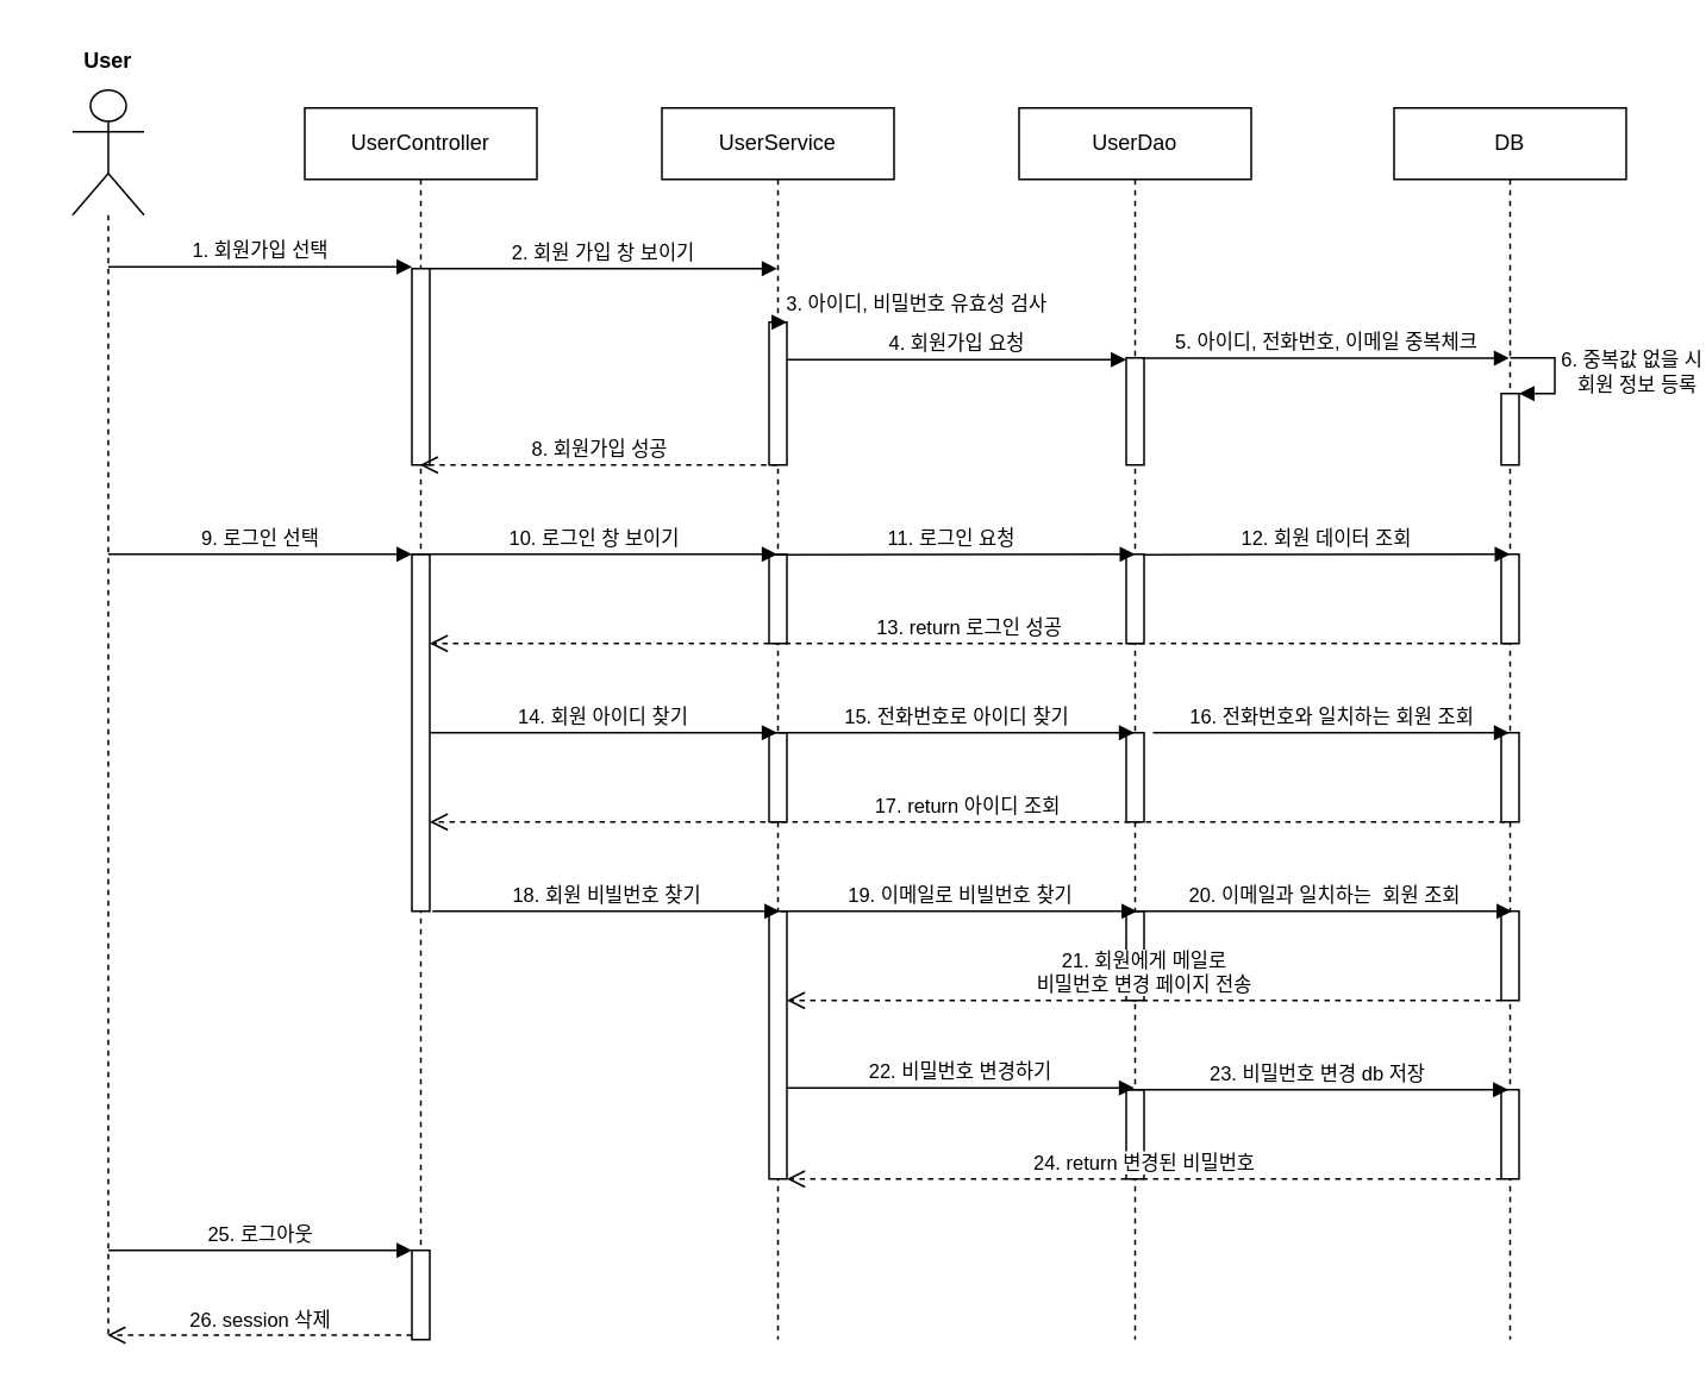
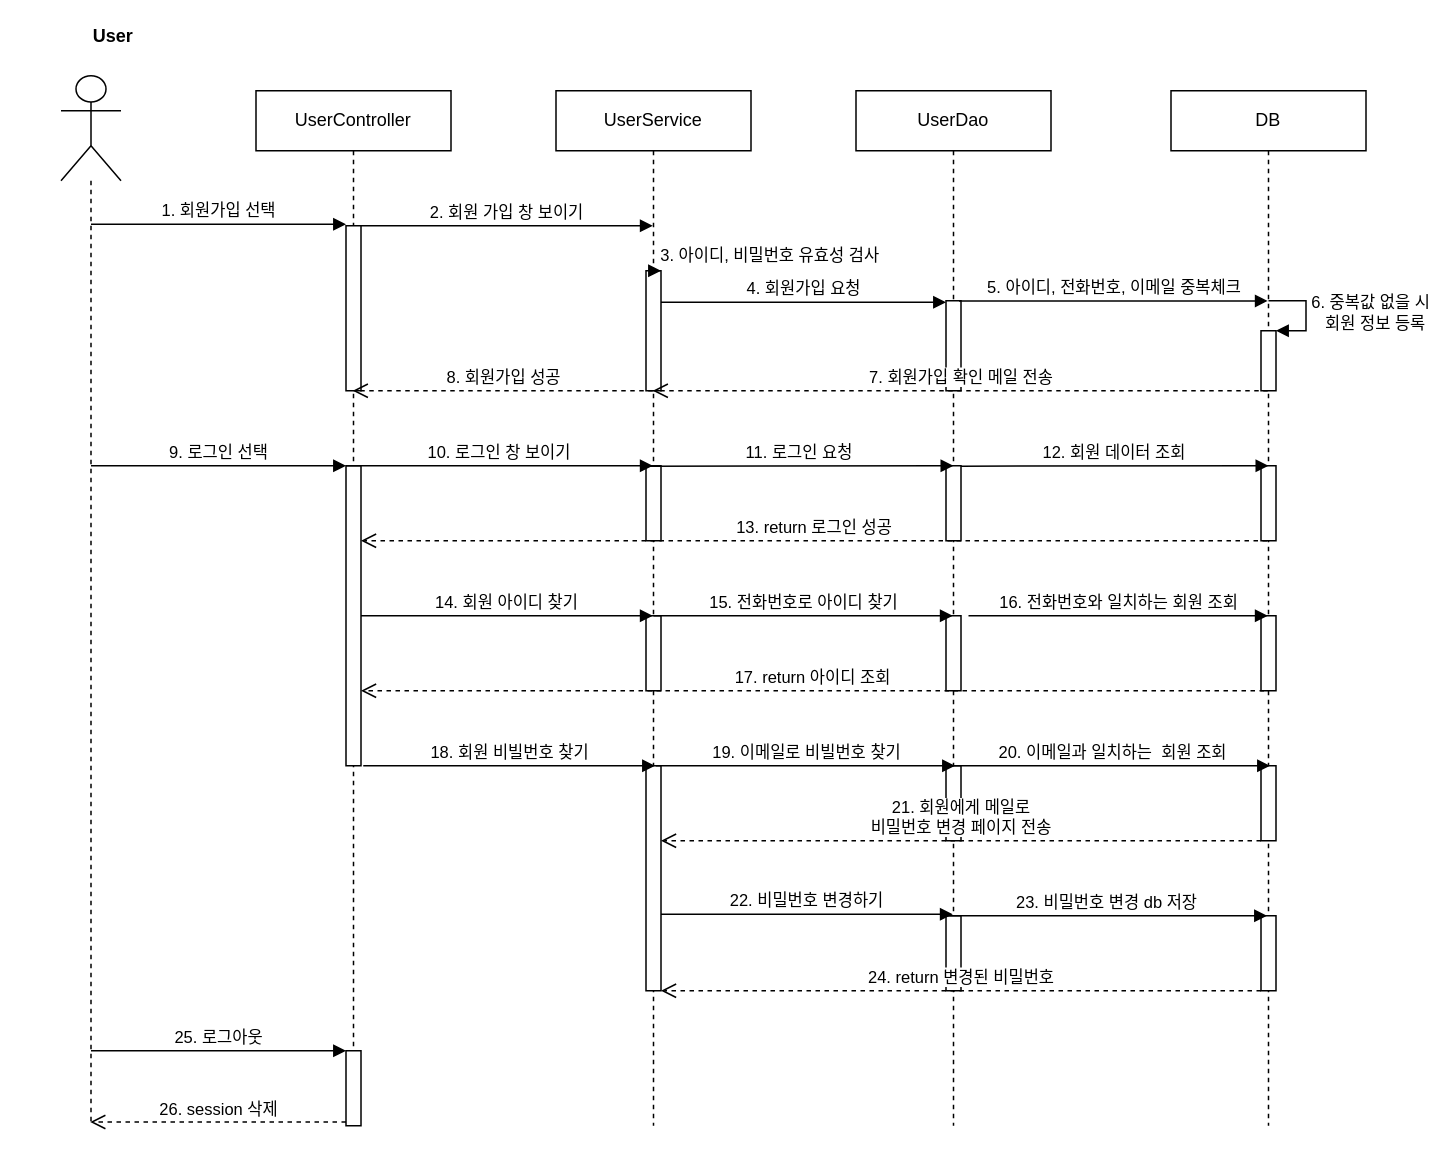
  <mxCell id="0" />
  <mxCell id="1" parent="0" />
  <mxCell id="2" value="" style="shape=umlLifeline;participant=umlActor;perimeter=lifelinePerimeter;whiteSpace=wrap;html=1;container=1;collapsible=0;recursiveResize=0;verticalAlign=top;spacingTop=36;labelBackgroundColor=#ffffff;outlineConnect=0;size=70;" parent="1" vertex="1"><mxGeometry x="40" y="50" width="40" height="700" as="geometry" /></mxCell>
  <mxCell id="3" value="1. 회원가입 선택" style="html=1;verticalAlign=bottom;endArrow=block;" parent="2" edge="1"><mxGeometry width="80" relative="1" as="geometry"><mxPoint x="20" y="99" as="sourcePoint" /><mxPoint x="190" y="99" as="targetPoint" /></mxGeometry></mxCell>
  <mxCell id="4" value="UserController" style="shape=umlLifeline;perimeter=lifelinePerimeter;whiteSpace=wrap;html=1;container=1;collapsible=0;recursiveResize=0;outlineConnect=0;" parent="1" vertex="1"><mxGeometry x="170" y="60" width="130" height="690" as="geometry" /></mxCell>
  <mxCell id="5" value="" style="html=1;points=[];perimeter=orthogonalPerimeter;" parent="4" vertex="1"><mxGeometry x="60" y="90" width="10" height="110" as="geometry" /></mxCell>
  <mxCell id="6" value="" style="html=1;points=[];perimeter=orthogonalPerimeter;" parent="4" vertex="1"><mxGeometry x="60" y="250" width="10" height="200" as="geometry" /></mxCell>
  <mxCell id="7" value="UserService" style="shape=umlLifeline;perimeter=lifelinePerimeter;whiteSpace=wrap;html=1;container=1;collapsible=0;recursiveResize=0;outlineConnect=0;" parent="1" vertex="1"><mxGeometry x="370" y="60" width="130" height="690" as="geometry" /></mxCell>
  <mxCell id="8" value="" style="html=1;points=[];perimeter=orthogonalPerimeter;" parent="7" vertex="1"><mxGeometry x="60" y="250" width="10" height="50" as="geometry" /></mxCell>
  <mxCell id="9" value="" style="html=1;points=[];perimeter=orthogonalPerimeter;" parent="7" vertex="1"><mxGeometry x="60" y="350" width="10" height="50" as="geometry" /></mxCell>
  <mxCell id="10" value="" style="html=1;points=[];perimeter=orthogonalPerimeter;" parent="7" vertex="1"><mxGeometry x="60" y="450" width="10" height="150" as="geometry" /></mxCell>
  <mxCell id="11" value="" style="html=1;points=[];perimeter=orthogonalPerimeter;" vertex="1" parent="7"><mxGeometry x="60" y="120" width="10" height="80" as="geometry" /></mxCell>
  <mxCell id="12" value="3. 아이디, 비밀번호 유효성 검사" style="edgeStyle=orthogonalEdgeStyle;html=1;align=left;spacingLeft=2;endArrow=block;rounded=0;entryX=1;entryY=0;" edge="1" target="11" parent="7" source="7"><mxGeometry x="-0.679" y="10" relative="1" as="geometry"><mxPoint x="105" y="120" as="sourcePoint" /><Array as="points"><mxPoint x="130" y="90" /><mxPoint x="130" y="120" /></Array><mxPoint as="offset" /></mxGeometry></mxCell>
  <mxCell id="13" value="UserDao" style="shape=umlLifeline;perimeter=lifelinePerimeter;whiteSpace=wrap;html=1;container=1;collapsible=0;recursiveResize=0;outlineConnect=0;" parent="1" vertex="1"><mxGeometry x="570" y="60" width="130" height="690" as="geometry" /></mxCell>
  <mxCell id="14" value="" style="html=1;points=[];perimeter=orthogonalPerimeter;" parent="13" vertex="1"><mxGeometry x="60" y="140" width="10" height="60" as="geometry" /></mxCell>
  <mxCell id="15" value="" style="html=1;points=[];perimeter=orthogonalPerimeter;" parent="13" vertex="1"><mxGeometry x="60" y="250" width="10" height="50" as="geometry" /></mxCell>
  <mxCell id="16" value="" style="html=1;points=[];perimeter=orthogonalPerimeter;" parent="13" vertex="1"><mxGeometry x="60" y="350" width="10" height="50" as="geometry" /></mxCell>
  <mxCell id="17" value="" style="html=1;points=[];perimeter=orthogonalPerimeter;" parent="13" vertex="1"><mxGeometry x="60" y="450" width="10" height="50" as="geometry" /></mxCell>
  <mxCell id="18" value="" style="html=1;points=[];perimeter=orthogonalPerimeter;" parent="13" vertex="1"><mxGeometry x="60" y="550" width="10" height="50" as="geometry" /></mxCell>
  <mxCell id="19" value="DB" style="shape=umlLifeline;perimeter=lifelinePerimeter;whiteSpace=wrap;html=1;container=1;collapsible=0;recursiveResize=0;outlineConnect=0;" parent="1" vertex="1"><mxGeometry x="780" y="60" width="130" height="690" as="geometry" /></mxCell>
  <mxCell id="20" value="" style="html=1;points=[];perimeter=orthogonalPerimeter;" parent="19" vertex="1"><mxGeometry x="60" y="250" width="10" height="50" as="geometry" /></mxCell>
  <mxCell id="21" value="" style="html=1;points=[];perimeter=orthogonalPerimeter;" parent="19" vertex="1"><mxGeometry x="60" y="450" width="10" height="50" as="geometry" /></mxCell>
  <mxCell id="22" value="" style="html=1;points=[];perimeter=orthogonalPerimeter;" parent="19" vertex="1"><mxGeometry x="60" y="550" width="10" height="50" as="geometry" /></mxCell>
  <mxCell id="23" value="" style="html=1;points=[];perimeter=orthogonalPerimeter;" vertex="1" parent="19"><mxGeometry x="60" y="160" width="10" height="40" as="geometry" /></mxCell>
  <mxCell id="24" value="6. 중복값 없을 시 &lt;br&gt;&amp;nbsp; &amp;nbsp;회원 정보 등록" style="edgeStyle=orthogonalEdgeStyle;html=1;align=left;spacingLeft=2;endArrow=block;rounded=0;entryX=1;entryY=0;" edge="1" target="23" parent="19"><mxGeometry relative="1" as="geometry"><mxPoint x="65" y="140" as="sourcePoint" /><Array as="points"><mxPoint x="90" y="140" /></Array></mxGeometry></mxCell>
  <mxCell id="25" value="2. 회원 가입 창 보이기" style="html=1;verticalAlign=bottom;endArrow=block;" parent="1" target="7" edge="1"><mxGeometry width="80" relative="1" as="geometry"><mxPoint x="240" y="150" as="sourcePoint" /><mxPoint x="320" y="150" as="targetPoint" /></mxGeometry></mxCell>
  <mxCell id="26" value="4. 회원가입 요청" style="html=1;verticalAlign=bottom;endArrow=block;" parent="1" target="14" edge="1"><mxGeometry width="80" relative="1" as="geometry"><mxPoint x="440" y="201" as="sourcePoint" /><mxPoint x="630" y="150" as="targetPoint" /></mxGeometry></mxCell>
  <mxCell id="27" value="5. 아이디, 전화번호, 이메일 중복체크" style="html=1;verticalAlign=bottom;endArrow=block;exitX=0.871;exitY=0.002;exitDx=0;exitDy=0;exitPerimeter=0;" parent="1" target="19" edge="1" source="14"><mxGeometry width="80" relative="1" as="geometry"><mxPoint x="630" y="150" as="sourcePoint" /><mxPoint x="710" y="150" as="targetPoint" /></mxGeometry></mxCell>
+ <mxCell id="28" value="7. 회원가입 확인 메일 전송" style="html=1;verticalAlign=bottom;endArrow=open;dashed=1;endSize=8;" parent="1" source="19" target="7" edge="1"><mxGeometry relative="1" as="geometry"><mxPoint x="760" y="200" as="sourcePoint" /><mxPoint x="630" y="200" as="targetPoint" /><Array as="points"><mxPoint x="750" y="260" /></Array></mxGeometry></mxCell>
  <mxCell id="29" value="10. 로그인 창 보이기" style="html=1;verticalAlign=bottom;endArrow=block;" parent="1" edge="1"><mxGeometry width="80" relative="1" as="geometry"><mxPoint x="230" y="310" as="sourcePoint" /><mxPoint x="434.5" y="310" as="targetPoint" /></mxGeometry></mxCell>
  <mxCell id="30" value="11. 로그인 요청" style="html=1;verticalAlign=bottom;endArrow=block;entryX=0.538;entryY=0.13;entryDx=0;entryDy=0;entryPerimeter=0;" parent="1" edge="1"><mxGeometry width="80" relative="1" as="geometry"><mxPoint x="430" y="310.3" as="sourcePoint" /><mxPoint x="634.94" y="310" as="targetPoint" /></mxGeometry></mxCell>
  <mxCell id="31" value="12. 회원 데이터 조회" style="html=1;verticalAlign=bottom;endArrow=block;entryX=0.538;entryY=0.13;entryDx=0;entryDy=0;entryPerimeter=0;" parent="1" edge="1"><mxGeometry width="80" relative="1" as="geometry"><mxPoint x="640" y="310.3" as="sourcePoint" /><mxPoint x="844.94" y="310" as="targetPoint" /></mxGeometry></mxCell>
  <mxCell id="32" value="13. return 로그인 성공" style="html=1;verticalAlign=bottom;endArrow=open;dashed=1;endSize=8;" parent="1" edge="1"><mxGeometry relative="1" as="geometry"><mxPoint x="844" y="360" as="sourcePoint" /><mxPoint x="240" y="360" as="targetPoint" /></mxGeometry></mxCell>
  <mxCell id="33" value="14. 회원 아이디 찾기" style="html=1;verticalAlign=bottom;endArrow=block;" parent="1" edge="1"><mxGeometry width="80" relative="1" as="geometry"><mxPoint x="240" y="410" as="sourcePoint" /><mxPoint x="434.5" y="410" as="targetPoint" /></mxGeometry></mxCell>
  <mxCell id="34" value="15. 전화번호로 아이디 찾기" style="html=1;verticalAlign=bottom;endArrow=block;" parent="1" edge="1"><mxGeometry width="80" relative="1" as="geometry"><mxPoint x="435" y="410" as="sourcePoint" /><mxPoint x="634.5" y="410" as="targetPoint" /></mxGeometry></mxCell>
  <mxCell id="35" value="" style="html=1;points=[];perimeter=orthogonalPerimeter;" parent="1" vertex="1"><mxGeometry x="840" y="410" width="10" height="50" as="geometry" /></mxCell>
  <mxCell id="36" value="16. 전화번호와 일치하는 회원 조회" style="html=1;verticalAlign=bottom;endArrow=block;" parent="1" edge="1"><mxGeometry width="80" relative="1" as="geometry"><mxPoint x="645" y="410" as="sourcePoint" /><mxPoint x="844.5" y="410" as="targetPoint" /></mxGeometry></mxCell>
  <mxCell id="37" value="17. return 아이디 조회" style="html=1;verticalAlign=bottom;endArrow=open;dashed=1;endSize=8;exitX=0.2;exitY=1;exitDx=0;exitDy=0;exitPerimeter=0;" parent="1" source="35" edge="1"><mxGeometry relative="1" as="geometry"><mxPoint x="830" y="460" as="sourcePoint" /><mxPoint x="240" y="460" as="targetPoint" /></mxGeometry></mxCell>
  <mxCell id="38" value="18. 회원 비빌번호 찾기" style="html=1;verticalAlign=bottom;endArrow=block;" parent="1" edge="1"><mxGeometry width="80" relative="1" as="geometry"><mxPoint x="241.5" y="510" as="sourcePoint" /><mxPoint x="436" y="510" as="targetPoint" /></mxGeometry></mxCell>
  <mxCell id="39" value="19. 이메일로 비빌번호 찾기" style="html=1;verticalAlign=bottom;endArrow=block;" parent="1" edge="1"><mxGeometry width="80" relative="1" as="geometry"><mxPoint x="436.5" y="510" as="sourcePoint" /><mxPoint x="636" y="510" as="targetPoint" /></mxGeometry></mxCell>
  <mxCell id="40" value="20. 이메일과 일치하는&amp;nbsp; 회원 조회" style="html=1;verticalAlign=bottom;endArrow=block;" parent="1" edge="1"><mxGeometry width="80" relative="1" as="geometry"><mxPoint x="634.5" y="510" as="sourcePoint" /><mxPoint x="846" y="510" as="targetPoint" /></mxGeometry></mxCell>
  <mxCell id="41" value="21. 회원에게 메일로 &lt;br&gt;비밀번호 변경 페이지 전송" style="html=1;verticalAlign=bottom;endArrow=open;dashed=1;endSize=8;exitX=0.2;exitY=1;exitDx=0;exitDy=0;exitPerimeter=0;" parent="1" edge="1"><mxGeometry relative="1" as="geometry"><mxPoint x="840" y="560" as="sourcePoint" /><mxPoint x="440" y="560" as="targetPoint" /></mxGeometry></mxCell>
  <mxCell id="42" value="22. 비밀번호 변경하기" style="html=1;verticalAlign=bottom;endArrow=block;" parent="1" edge="1"><mxGeometry width="80" relative="1" as="geometry"><mxPoint x="440" y="609" as="sourcePoint" /><mxPoint x="634.5" y="609" as="targetPoint" /></mxGeometry></mxCell>
  <mxCell id="43" value="23. 비밀번호 변경 db 저장" style="html=1;verticalAlign=bottom;endArrow=block;" parent="1" edge="1"><mxGeometry width="80" relative="1" as="geometry"><mxPoint x="630" y="610" as="sourcePoint" /><mxPoint x="844" y="610" as="targetPoint" /></mxGeometry></mxCell>
  <mxCell id="44" value="24. return 변경된 비밀번호" style="html=1;verticalAlign=bottom;endArrow=open;dashed=1;endSize=8;exitX=0.2;exitY=1;exitDx=0;exitDy=0;exitPerimeter=0;" parent="1" edge="1"><mxGeometry relative="1" as="geometry"><mxPoint x="840" y="660" as="sourcePoint" /><mxPoint x="440" y="660" as="targetPoint" /></mxGeometry></mxCell>
  <mxCell id="45" value="" style="html=1;points=[];perimeter=orthogonalPerimeter;" parent="1" vertex="1"><mxGeometry x="230" y="700" width="10" height="50" as="geometry" /></mxCell>
  <mxCell id="46" value="25. 로그아웃" style="html=1;verticalAlign=bottom;endArrow=block;entryX=0;entryY=0;" parent="1" target="45" edge="1"><mxGeometry relative="1" as="geometry"><mxPoint x="60" y="700" as="sourcePoint" /></mxGeometry></mxCell>
  <mxCell id="47" value="26. session 삭제" style="html=1;verticalAlign=bottom;endArrow=open;dashed=1;endSize=8;exitX=0;exitY=0.95;" parent="1" source="45" edge="1"><mxGeometry relative="1" as="geometry"><mxPoint x="59.5" y="747.5" as="targetPoint" /></mxGeometry></mxCell>
  <mxCell id="48" value="9. 로그인 선택" style="html=1;verticalAlign=bottom;endArrow=block;" parent="1" edge="1"><mxGeometry width="80" relative="1" as="geometry"><mxPoint x="60" y="310" as="sourcePoint" /><mxPoint x="230" y="310" as="targetPoint" /></mxGeometry></mxCell>
- <mxCell id="49" value="User" style="text;align=center;fontStyle=1;verticalAlign=middle;spacingLeft=3;spacingRight=3;strokeColor=none;rotatable=0;points=[[0,0.5],[1,0.5]];portConstraint=eastwest;" parent="1" vertex="1"><mxGeometry x="20" y="20" width="80" height="26" as="geometry" /></mxCell>
+ <mxCell id="49" value="User" style="text;align=center;fontStyle=1;verticalAlign=middle;spacingLeft=3;spacingRight=3;strokeColor=none;rotatable=0;points=[[0,0.5],[1,0.5]];portConstraint=eastwest;" parent="1" vertex="1"><mxGeometry x="35" y="10" width="80" height="26" as="geometry" /></mxCell>
  <mxCell id="50" value="8. 회원가입 성공" style="html=1;verticalAlign=bottom;endArrow=open;dashed=1;endSize=8;" edge="1" parent="1" source="7" target="4"><mxGeometry relative="1" as="geometry"><mxPoint x="435" y="200" as="sourcePoint" /><mxPoint x="355" y="200" as="targetPoint" /><Array as="points"><mxPoint x="330" y="260" /></Array></mxGeometry></mxCell>
